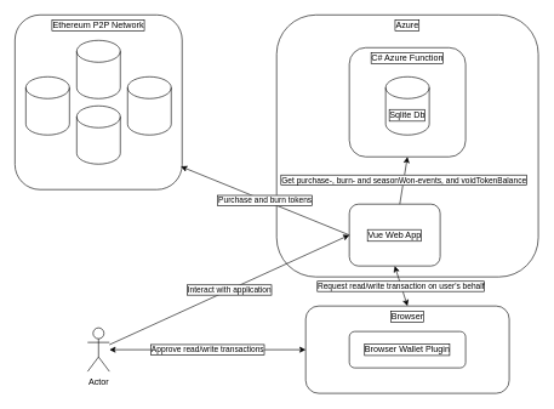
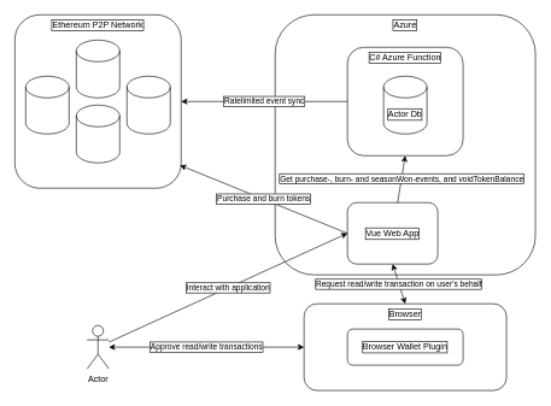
  <mxCell id="0" />
  <mxCell id="1" parent="0" />
  <mxCell id="2" value="Ethereum P2P Network" style="rounded=1;whiteSpace=wrap;html=1;labelBorderColor=default;labelBackgroundColor=none;labelPosition=center;verticalLabelPosition=middle;align=center;verticalAlign=top;" vertex="1" parent="1"><mxGeometry x="20" y="20" width="230" height="240" as="geometry" /></mxCell>
  <mxCell id="3" value="Azure" style="rounded=1;whiteSpace=wrap;html=1;verticalAlign=top;labelBorderColor=default;" vertex="1" parent="1"><mxGeometry x="380" y="20" width="360" height="360" as="geometry" /></mxCell>
  <mxCell id="4" value="C# Azure Function" style="rounded=1;whiteSpace=wrap;html=1;spacingBottom=0;align=center;textShadow=0;labelBorderColor=default;verticalAlign=top;" vertex="1" parent="1"><mxGeometry x="480" y="65" width="160" height="150" as="geometry" /></mxCell>
  <mxCell id="5" value="&lt;div&gt;Vue Web App&lt;/div&gt;" style="rounded=1;whiteSpace=wrap;html=1;labelBorderColor=default;" vertex="1" parent="1"><mxGeometry x="480" y="280" width="125" height="85" as="geometry" /></mxCell>
  <mxCell id="6" value="" style="shape=cylinder3;whiteSpace=wrap;html=1;boundedLbl=1;backgroundOutline=1;size=15;" vertex="1" parent="1"><mxGeometry x="35" y="105" width="60" height="80" as="geometry" /></mxCell>
  <mxCell id="7" value="" style="shape=cylinder3;whiteSpace=wrap;html=1;boundedLbl=1;backgroundOutline=1;size=15;" vertex="1" parent="1"><mxGeometry x="105" y="55" width="60" height="80" as="geometry" /></mxCell>
  <mxCell id="8" value="" style="shape=cylinder3;whiteSpace=wrap;html=1;boundedLbl=1;backgroundOutline=1;size=15;" vertex="1" parent="1"><mxGeometry x="175" y="105" width="60" height="80" as="geometry" /></mxCell>
  <mxCell id="9" value="" style="shape=cylinder3;whiteSpace=wrap;html=1;boundedLbl=1;backgroundOutline=1;size=15;" vertex="1" parent="1"><mxGeometry x="105" y="145" width="60" height="80" as="geometry" /></mxCell>
- <mxCell id="10" value="Sqlite Db" style="shape=cylinder3;whiteSpace=wrap;html=1;boundedLbl=1;backgroundOutline=1;size=15;labelBorderColor=default;" vertex="1" parent="1"><mxGeometry x="530" y="105" width="60" height="80" as="geometry" /></mxCell>
+ <mxCell id="10" value="Actor Db" style="shape=cylinder3;whiteSpace=wrap;html=1;boundedLbl=1;backgroundOutline=1;size=15;labelBorderColor=default;" vertex="1" parent="1"><mxGeometry x="530" y="105" width="60" height="80" as="geometry" /></mxCell>
  <mxCell id="11" value="Browser " style="rounded=1;whiteSpace=wrap;html=1;labelBorderColor=default;verticalAlign=top;" vertex="1" parent="1"><mxGeometry x="420" y="420" width="280" height="120" as="geometry" /></mxCell>
  <mxCell id="12" value="Actor" style="shape=umlActor;verticalLabelPosition=bottom;verticalAlign=top;html=1;outlineConnect=0;" vertex="1" parent="1"><mxGeometry x="120" y="450" width="30" height="60" as="geometry" /></mxCell>
  <mxCell id="13" value="Approve read/write transactions" style="endArrow=classic;startArrow=classic;html=1;rounded=0;entryX=0;entryY=0.5;entryDx=0;entryDy=0;labelBorderColor=default;" edge="1" parent="1" source="12" target="11"><mxGeometry width="50" height="50" relative="1" as="geometry"><mxPoint x="240" y="510" as="sourcePoint" /><mxPoint x="290" y="460" as="targetPoint" /></mxGeometry></mxCell>
  <mxCell id="14" value="Request read/write transaction on user's behalf" style="endArrow=classic;startArrow=classic;html=1;rounded=0;exitX=0.5;exitY=1;exitDx=0;exitDy=0;entryX=0.5;entryY=0;entryDx=0;entryDy=0;labelBorderColor=default;spacing=2;spacingRight=0;" edge="1" parent="1" source="5" target="11"><mxGeometry width="50" height="50" relative="1" as="geometry"><mxPoint x="480" y="300" as="sourcePoint" /><mxPoint x="530" y="250" as="targetPoint" /></mxGeometry></mxCell>
  <mxCell id="15" value="Get purchase-, burn- and seasonWon-events, and voidTokenBalance" style="endArrow=classic;html=1;rounded=0;entryX=0.5;entryY=1;entryDx=0;entryDy=0;labelBorderColor=default;" edge="1" parent="1" source="5" target="4"><mxGeometry width="50" height="50" relative="1" as="geometry"><mxPoint x="320" y="350" as="sourcePoint" /><mxPoint x="370" y="300" as="targetPoint" /></mxGeometry></mxCell>
+ <mxCell id="16" value="Ratelimited event sync" style="endArrow=classic;html=1;rounded=0;entryX=1;entryY=0.5;entryDx=0;entryDy=0;exitX=0;exitY=0.5;exitDx=0;exitDy=0;labelBorderColor=default;" edge="1" parent="1" source="4" target="2"><mxGeometry width="50" height="50" relative="1" as="geometry"><mxPoint x="400" y="300" as="sourcePoint" /><mxPoint x="450" y="250" as="targetPoint" /></mxGeometry></mxCell>
  <mxCell id="17" value="Purchase and burn tokens" style="endArrow=classic;html=1;rounded=0;exitX=0;exitY=0.5;exitDx=0;exitDy=0;entryX=0.993;entryY=0.868;entryDx=0;entryDy=0;entryPerimeter=0;labelBorderColor=default;" edge="1" parent="1" source="5" target="2"><mxGeometry width="50" height="50" relative="1" as="geometry"><mxPoint x="400" y="300" as="sourcePoint" /><mxPoint x="450" y="250" as="targetPoint" /></mxGeometry></mxCell>
  <mxCell id="18" value="Interact with application" style="endArrow=classic;html=1;rounded=0;entryX=0;entryY=0.5;entryDx=0;entryDy=0;labelBorderColor=default;" edge="1" parent="1" source="12" target="5"><mxGeometry width="50" height="50" relative="1" as="geometry"><mxPoint x="400" y="470" as="sourcePoint" /><mxPoint x="450" y="420" as="targetPoint" /></mxGeometry></mxCell>
  <mxCell id="19" value="Browser Wallet Plugin" style="rounded=1;whiteSpace=wrap;html=1;labelBorderColor=default;" vertex="1" parent="1"><mxGeometry x="480" y="455" width="160" height="50" as="geometry" /></mxCell>
